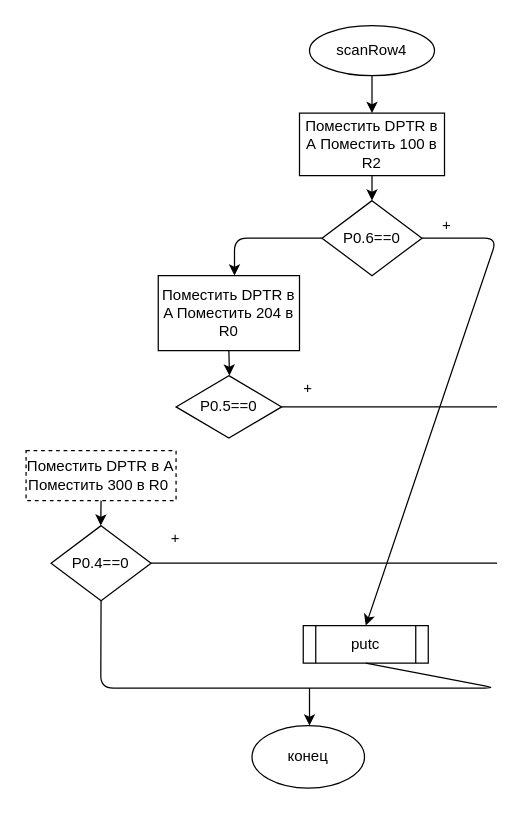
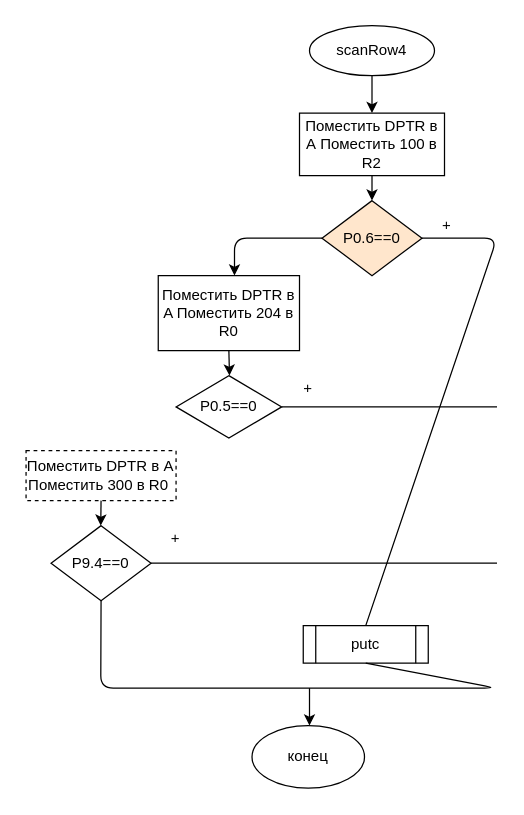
  <mxCell id="0" />
  <mxCell id="1" parent="0" />
  <mxCell id="2" value="scanRow4" style="ellipse;whiteSpace=wrap;html=1;" parent="1" vertex="1"><mxGeometry x="247" y="20" width="100" height="40" as="geometry" /></mxCell>
  <mxCell id="3" value="" style="endArrow=classic;html=1;exitX=0.5;exitY=1;exitDx=0;exitDy=0;entryX=0.5;entryY=0;entryDx=0;entryDy=0;" parent="1" source="2" edge="1"><mxGeometry width="50" height="50" relative="1" as="geometry"><mxPoint x="157" y="150" as="sourcePoint" /><mxPoint x="297" y="90" as="targetPoint" /></mxGeometry></mxCell>
  <mxCell id="4" value="конец" style="ellipse;whiteSpace=wrap;html=1;" parent="1" vertex="1"><mxGeometry x="201" y="580" width="90" height="50" as="geometry" /></mxCell>
  <mxCell id="5" value="Поместить DPTR в А Поместить 100 в R2" style="rounded=0;whiteSpace=wrap;html=1;" parent="1" vertex="1"><mxGeometry x="239" y="90" width="116" height="50" as="geometry" /></mxCell>
  <mxCell id="6" value="" style="endArrow=classic;html=1;exitX=0.5;exitY=1;exitDx=0;exitDy=0;" parent="1" source="5" edge="1"><mxGeometry width="50" height="50" relative="1" as="geometry"><mxPoint x="157" y="280" as="sourcePoint" /><mxPoint x="297" y="160" as="targetPoint" /></mxGeometry></mxCell>
- <mxCell id="7" value="P0.6==0" style="rhombus;whiteSpace=wrap;html=1;" parent="1" vertex="1"><mxGeometry x="257" y="160" width="80" height="60" as="geometry" /></mxCell>
+ <mxCell id="7" value="P0.6==0" style="rhombus;whiteSpace=wrap;html=1;fillColor=#ffe6cc;" parent="1" vertex="1"><mxGeometry x="257" y="160" width="80" height="60" as="geometry" /></mxCell>
  <mxCell id="8" value="" style="endArrow=classic;html=1;exitX=0;exitY=0.5;exitDx=0;exitDy=0;" parent="1" source="7" edge="1"><mxGeometry width="50" height="50" relative="1" as="geometry"><mxPoint x="157" y="260" as="sourcePoint" /><mxPoint x="187" y="220" as="targetPoint" /><Array as="points"><mxPoint x="187" y="190" /></Array></mxGeometry></mxCell>
  <mxCell id="9" value="Поместить DPTR в A Поместить 204 в R0" style="rounded=0;whiteSpace=wrap;html=1;" parent="1" vertex="1"><mxGeometry x="126" y="220" width="113" height="60" as="geometry" /></mxCell>
  <mxCell id="10" value="" style="endArrow=classic;html=1;exitX=0.5;exitY=1;exitDx=0;exitDy=0;" parent="1" source="9" edge="1"><mxGeometry width="50" height="50" relative="1" as="geometry"><mxPoint x="-3" y="430" as="sourcePoint" /><mxPoint x="183" y="300" as="targetPoint" /></mxGeometry></mxCell>
  <mxCell id="11" value="P0.5==0" style="rhombus;whiteSpace=wrap;html=1;" parent="1" vertex="1"><mxGeometry x="140.25" y="300" width="84.5" height="50" as="geometry" /></mxCell>
  <mxCell id="12" value="Поместить DPTR в А Поместить 300 в R0&amp;nbsp;" style="rounded=0;whiteSpace=wrap;html=1;dashed=1;" parent="1" vertex="1"><mxGeometry x="20.25" y="360" width="120" height="40" as="geometry" /></mxCell>
  <mxCell id="13" value="" style="endArrow=classic;html=1;exitX=0.5;exitY=1;exitDx=0;exitDy=0;" parent="1" source="12" edge="1"><mxGeometry width="50" height="50" relative="1" as="geometry"><mxPoint x="37" y="510" as="sourcePoint" /><mxPoint x="80" y="420" as="targetPoint" /></mxGeometry></mxCell>
- <mxCell id="14" value="P0.4==0" style="rhombus;whiteSpace=wrap;html=1;" parent="1" vertex="1"><mxGeometry x="40.25" y="420" width="80" height="60" as="geometry" /></mxCell>
+ <mxCell id="14" value="P9.4==0" style="rhombus;whiteSpace=wrap;html=1;" parent="1" vertex="1"><mxGeometry x="40.25" y="420" width="80" height="60" as="geometry" /></mxCell>
  <mxCell id="15" value="putc" style="shape=process;whiteSpace=wrap;html=1;backgroundOutline=1;" parent="1" vertex="1"><mxGeometry x="242" y="500" width="100" height="30" as="geometry" /></mxCell>
- <mxCell id="16" value="" style="endArrow=classic;html=1;exitX=1;exitY=0.5;exitDx=0;exitDy=0;entryX=0.5;entryY=0;entryDx=0;entryDy=0;" parent="1" source="7" target="15" edge="1"><mxGeometry width="50" height="50" relative="1" as="geometry"><mxPoint x="327" y="310" as="sourcePoint" /><mxPoint x="377" y="260" as="targetPoint" /><Array as="points"><mxPoint x="397" y="190" /></Array></mxGeometry></mxCell>
+ <mxCell id="16" value="" style="endArrow=none;html=1;exitX=1;exitY=0.5;exitDx=0;exitDy=0;entryX=0.5;entryY=0;entryDx=0;entryDy=0;" parent="1" source="7" target="15" edge="1"><mxGeometry width="50" height="50" relative="1" as="geometry"><mxPoint x="327" y="310" as="sourcePoint" /><mxPoint x="377" y="260" as="targetPoint" /><Array as="points"><mxPoint x="397" y="190" /></Array></mxGeometry></mxCell>
  <mxCell id="17" value="+" style="text;html=1;strokeColor=none;fillColor=none;align=center;verticalAlign=middle;whiteSpace=wrap;rounded=0;" parent="1" vertex="1"><mxGeometry x="337" y="170" width="40" height="20" as="geometry" /></mxCell>
  <mxCell id="18" value="" style="endArrow=none;html=1;exitX=1;exitY=0.5;exitDx=0;exitDy=0;" parent="1" source="11" edge="1"><mxGeometry width="50" height="50" relative="1" as="geometry"><mxPoint x="247" y="360" as="sourcePoint" /><mxPoint x="397" y="325" as="targetPoint" /></mxGeometry></mxCell>
  <mxCell id="19" value="+" style="text;html=1;strokeColor=none;fillColor=none;align=center;verticalAlign=middle;whiteSpace=wrap;rounded=0;" parent="1" vertex="1"><mxGeometry x="226" y="300" width="40" height="20" as="geometry" /></mxCell>
  <mxCell id="20" value="" style="endArrow=none;html=1;exitX=1;exitY=0.5;exitDx=0;exitDy=0;" parent="1" source="14" edge="1"><mxGeometry width="50" height="50" relative="1" as="geometry"><mxPoint x="257" y="490" as="sourcePoint" /><mxPoint x="397" y="450" as="targetPoint" /></mxGeometry></mxCell>
  <mxCell id="21" value="+" style="text;html=1;strokeColor=none;fillColor=none;align=center;verticalAlign=middle;whiteSpace=wrap;rounded=0;" parent="1" vertex="1"><mxGeometry x="120" y="420" width="40" height="20" as="geometry" /></mxCell>
  <mxCell id="22" value="" style="endArrow=none;html=1;entryX=0.5;entryY=1;entryDx=0;entryDy=0;" parent="1" target="15" edge="1"><mxGeometry width="50" height="50" relative="1" as="geometry"><mxPoint x="237" y="550" as="sourcePoint" /><mxPoint x="397" y="610" as="targetPoint" /><Array as="points"><mxPoint x="397" y="550" /></Array></mxGeometry></mxCell>
  <mxCell id="23" value="" style="endArrow=none;html=1;entryX=0.5;entryY=1;entryDx=0;entryDy=0;" parent="1" target="14" edge="1"><mxGeometry width="50" height="50" relative="1" as="geometry"><mxPoint x="237" y="550" as="sourcePoint" /><mxPoint x="107" y="520" as="targetPoint" /><Array as="points"><mxPoint x="80" y="550" /></Array></mxGeometry></mxCell>
  <mxCell id="24" value="" style="endArrow=classic;html=1;" parent="1" edge="1"><mxGeometry width="50" height="50" relative="1" as="geometry"><mxPoint x="247" y="550" as="sourcePoint" /><mxPoint x="247" y="580" as="targetPoint" /></mxGeometry></mxCell>
